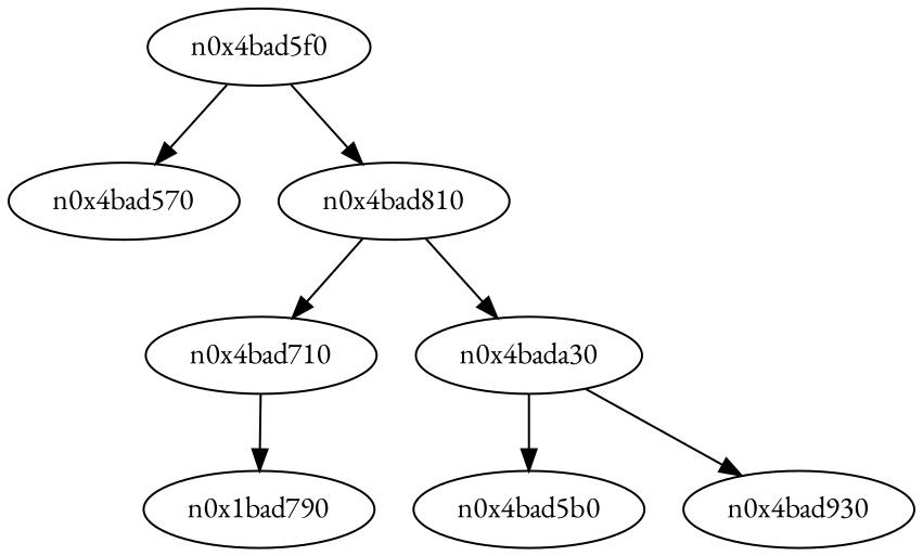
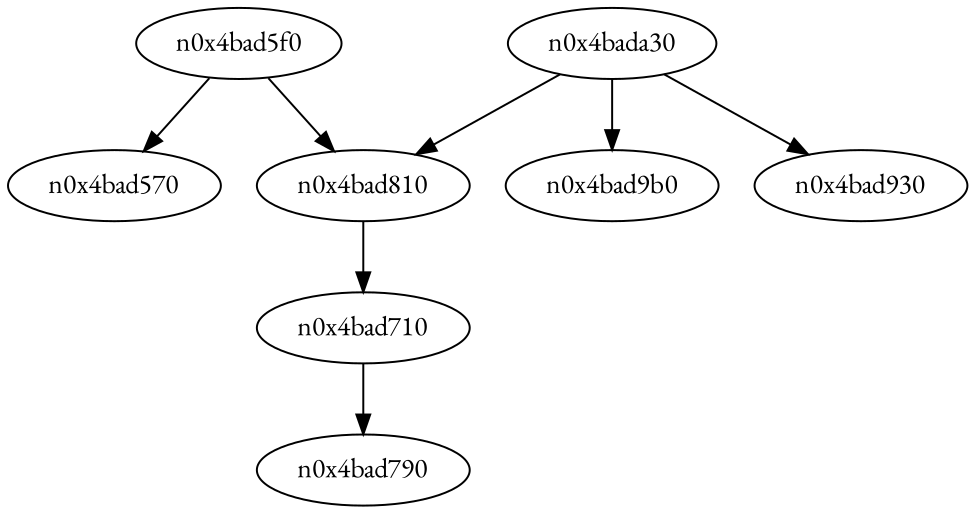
  digraph {
    fontname="EB Garamond"
    node [fontname="EB Garamond"]
    edge [fontname="EB Garamond"]
    n0x4bad5f0
    n0x4bad570
    n0x4bad810
    n0x4bad710
    n0x4bada30
-   n0x4bad790 [label=n0x1bad790]
-   n0x4bad9b0 [label=n0x4bad5b0]
+   n0x4bad790
+   n0x4bad9b0
    n0x4bad930
    n0x4bad5f0 -> n0x4bad570
    n0x4bad5f0 -> n0x4bad810
    n0x4bad810 -> n0x4bad710
-   n0x4bad810 -> n0x4bada30
+   n0x4bada30 -> n0x4bad810
    n0x4bad710 -> n0x4bad790
    n0x4bada30 -> n0x4bad9b0
    n0x4bada30 -> n0x4bad930
  }
